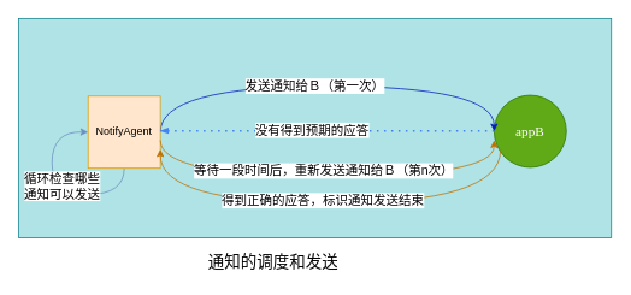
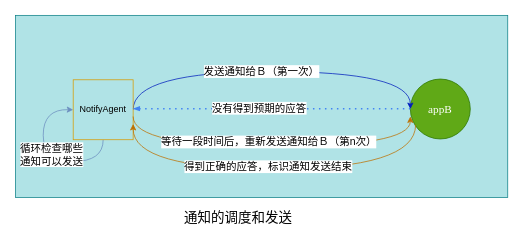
  <mxCell id="0" />
  <mxCell id="1" parent="0" />
  <mxCell id="2" value="" style="rounded=0;whiteSpace=wrap;html=1;fontFamily=Lucida Console;fontSize=16;fillColor=#b0e3e6;strokeColor=#0e8088;align=center;" vertex="1" parent="1"><mxGeometry x="20" y="20" width="657" height="243" as="geometry" /></mxCell>
  <mxCell id="3" value="appB" style="ellipse;whiteSpace=wrap;html=1;aspect=fixed;fontFamily=Lucida Console;fontSize=15;fillColor=#60a917;strokeColor=#2D7600;fontColor=#ffffff;align=center;" vertex="1" parent="1"><mxGeometry x="547" y="105" width="80" height="80" as="geometry" /></mxCell>
  <mxCell id="4" style="edgeStyle=orthogonalEdgeStyle;curved=1;rounded=0;orthogonalLoop=1;jettySize=auto;html=1;entryX=0;entryY=0.5;entryDx=0;entryDy=0;fillColor=#dae8fc;strokeColor=#6c8ebf;align=center;" edge="1" parent="1" source="8" target="8"><mxGeometry relative="1" as="geometry"><mxPoint x="97" y="185" as="targetPoint" /><Array as="points"><mxPoint x="137" y="215" /><mxPoint x="57" y="215" /><mxPoint x="57" y="145" /></Array></mxGeometry></mxCell>
  <mxCell id="5" value="循环检查哪些&lt;br style=&quot;font-size: 14px;&quot;&gt;通知可以发送" style="text;html=1;align=center;verticalAlign=middle;resizable=0;points=[];labelBackgroundColor=#ffffff;fontSize=14;" vertex="1" connectable="0" parent="4"><mxGeometry x="0.141" y="-6" relative="1" as="geometry"><mxPoint x="4" y="6" as="offset" /></mxGeometry></mxCell>
  <mxCell id="6" style="edgeStyle=orthogonalEdgeStyle;curved=1;rounded=0;orthogonalLoop=1;jettySize=auto;html=1;exitX=1;exitY=0.5;exitDx=0;exitDy=0;align=center;fillColor=#0050ef;strokeColor=#001DBC;" edge="1" parent="1" source="8"><mxGeometry relative="1" as="geometry"><mxPoint x="547" y="145" as="targetPoint" /><Array as="points"><mxPoint x="177" y="95" /><mxPoint x="547" y="95" /></Array></mxGeometry></mxCell>
  <mxCell id="7" value="发送通知给Ｂ（第一次）" style="text;html=1;align=center;verticalAlign=middle;resizable=0;points=[];labelBackgroundColor=#ffffff;fontSize=14;" vertex="1" connectable="0" parent="6"><mxGeometry x="-0.282" y="1" relative="1" as="geometry"><mxPoint x="52" as="offset" /></mxGeometry></mxCell>
- <mxCell id="8" value="NotifyAgent" style="whiteSpace=wrap;html=1;aspect=fixed;fillColor=#ffe6cc;strokeColor=#d79b00;align=center;" vertex="1" parent="1"><mxGeometry x="97" y="106" width="80" height="80" as="geometry" /></mxCell>
- <mxCell id="9" value="通知的调度和发送" style="text;html=1;align=center;verticalAlign=middle;resizable=0;points=[];autosize=1;fontSize=18;" vertex="1" parent="1"><mxGeometry x="222" y="275" width="160" height="30" as="geometry" /></mxCell>
+ <mxCell id="8" value="NotifyAgent" style="whiteSpace=wrap;html=1;aspect=fixed;fillColor=#b0e3e6;strokeColor=#d79b00;align=center;" vertex="1" parent="1"><mxGeometry x="97" y="106" width="80" height="80" as="geometry" /></mxCell>
+ <mxCell id="9" value="通知的调度和发送" style="text;html=1;align=center;verticalAlign=middle;resizable=0;points=[];autosize=1;fontSize=18;" vertex="1" parent="1"><mxGeometry x="237" y="275" width="160" height="30" as="geometry" /></mxCell>
  <mxCell id="10" style="edgeStyle=orthogonalEdgeStyle;curved=1;rounded=0;orthogonalLoop=1;jettySize=auto;html=1;align=center;fillColor=#f0a30a;strokeColor=#BD7000;" edge="1" parent="1"><mxGeometry relative="1" as="geometry"><mxPoint x="177" y="155" as="sourcePoint" /><mxPoint x="547" y="155" as="targetPoint" /><Array as="points"><mxPoint x="177" y="195" /><mxPoint x="547" y="195" /></Array></mxGeometry></mxCell>
  <mxCell id="11" value="等待一段时间后，重新发送通知给Ｂ（第n次）" style="text;html=1;align=center;verticalAlign=middle;resizable=0;points=[];labelBackgroundColor=#ffffff;fontSize=14;" vertex="1" connectable="0" parent="10"><mxGeometry x="-0.547" y="9" relative="1" as="geometry"><mxPoint x="118" y="2" as="offset" /></mxGeometry></mxCell>
  <mxCell id="12" value="" style="edgeStyle=orthogonalEdgeStyle;fontSize=12;html=1;endArrow=blockThin;endFill=1;rounded=0;strokeWidth=2;endSize=4;startSize=4;dashed=1;dashPattern=1 3;strokeColor=#4284F3;entryX=1;entryY=0.5;entryDx=0;entryDy=0;align=center;" edge="1" parent="1"><mxGeometry width="100" relative="1" as="geometry"><mxPoint x="547" y="144.5" as="sourcePoint" /><mxPoint x="177" y="144.5" as="targetPoint" /><Array as="points"><mxPoint x="367" y="145" /><mxPoint x="367" y="145" /></Array></mxGeometry></mxCell>
  <mxCell id="13" value="没有得到预期的应答" style="text;html=1;align=center;verticalAlign=middle;resizable=0;points=[];labelBackgroundColor=#ffffff;fontSize=14;" vertex="1" connectable="0" parent="12"><mxGeometry x="0.405" y="-4" relative="1" as="geometry"><mxPoint x="57" y="2.5" as="offset" /></mxGeometry></mxCell>
  <mxCell id="14" style="edgeStyle=orthogonalEdgeStyle;curved=1;rounded=0;orthogonalLoop=1;jettySize=auto;html=1;entryX=1;entryY=0.75;entryDx=0;entryDy=0;exitX=0.088;exitY=0.763;exitDx=0;exitDy=0;exitPerimeter=0;align=center;fillColor=#f0a30a;strokeColor=#BD7000;" edge="1" parent="1" source="3"><mxGeometry relative="1" as="geometry"><mxPoint x="557" y="175" as="sourcePoint" /><mxPoint x="177" y="165" as="targetPoint" /><Array as="points"><mxPoint x="554" y="225" /><mxPoint x="177" y="225" /></Array></mxGeometry></mxCell>
  <mxCell id="15" value="得到正确的应答，标识通知发送结束" style="text;html=1;align=center;verticalAlign=middle;resizable=0;points=[];labelBackgroundColor=#ffffff;fontSize=14;" vertex="1" connectable="0" parent="14"><mxGeometry x="0.294" y="-4" relative="1" as="geometry"><mxPoint x="65" as="offset" /></mxGeometry></mxCell>
